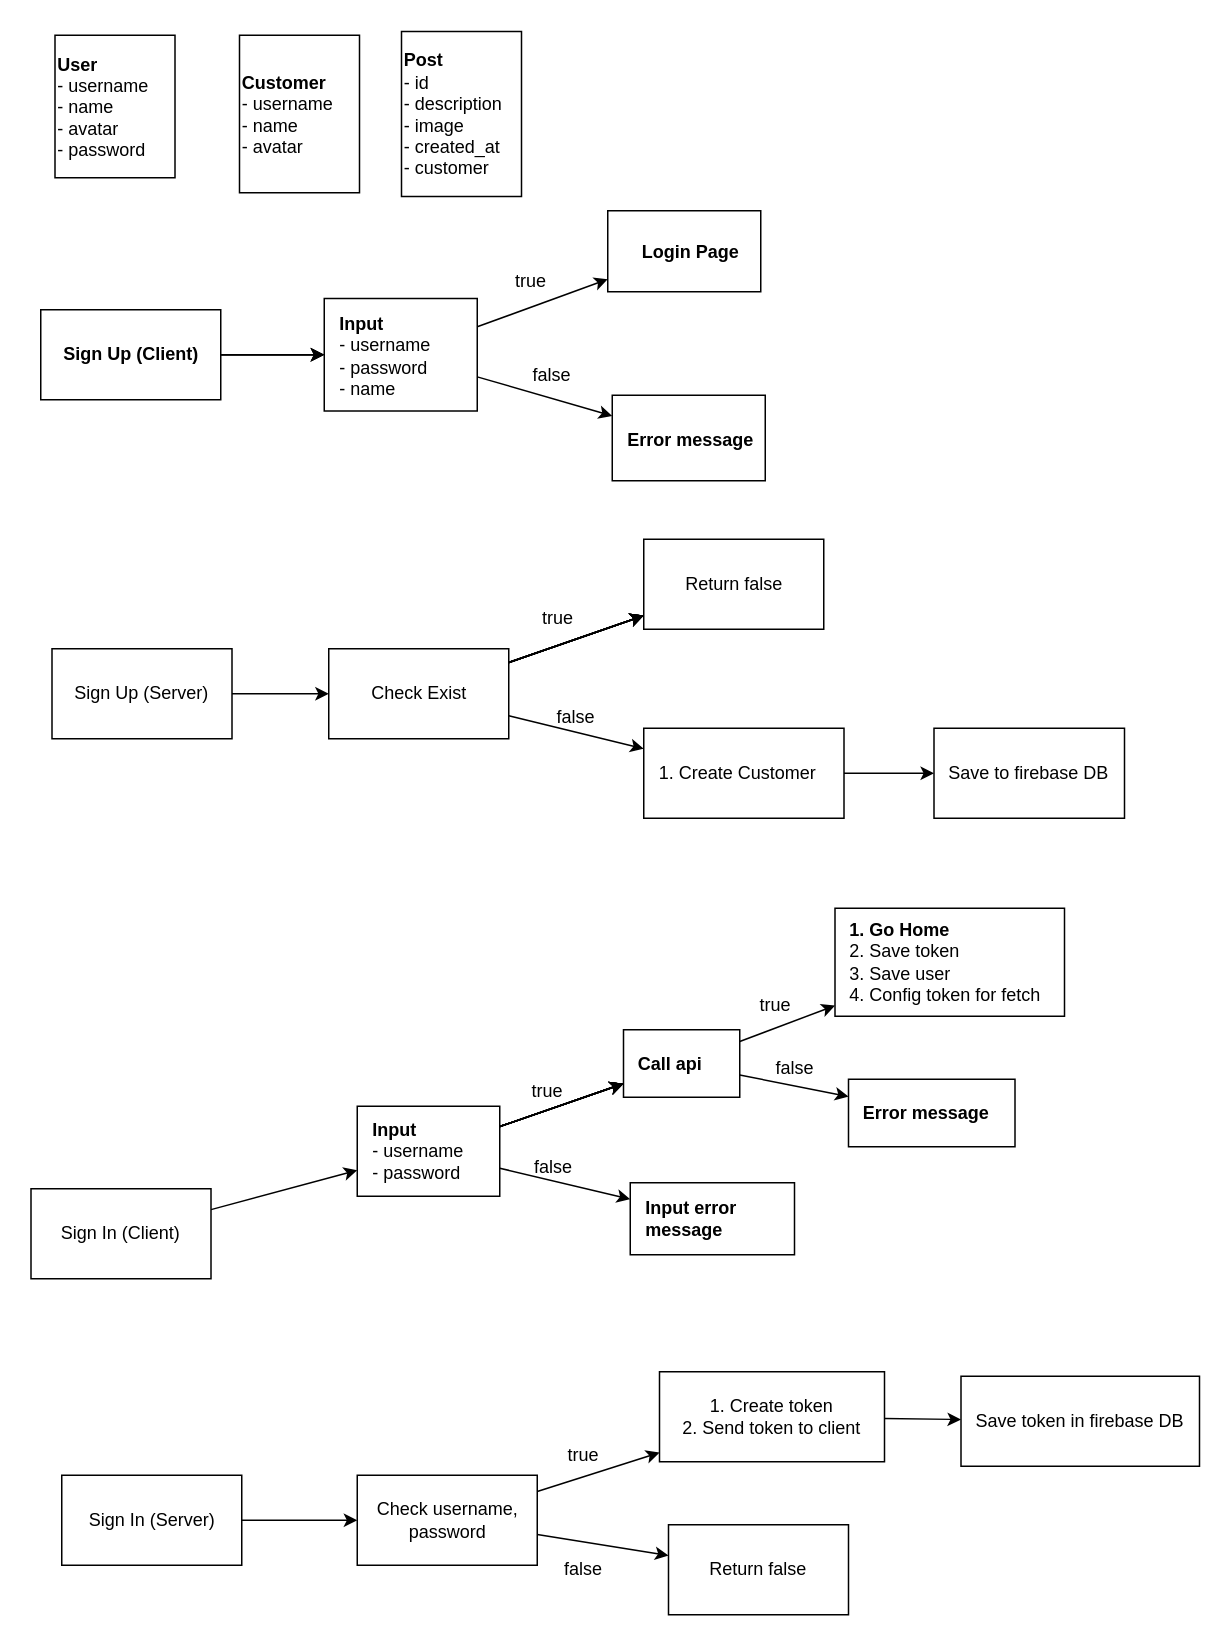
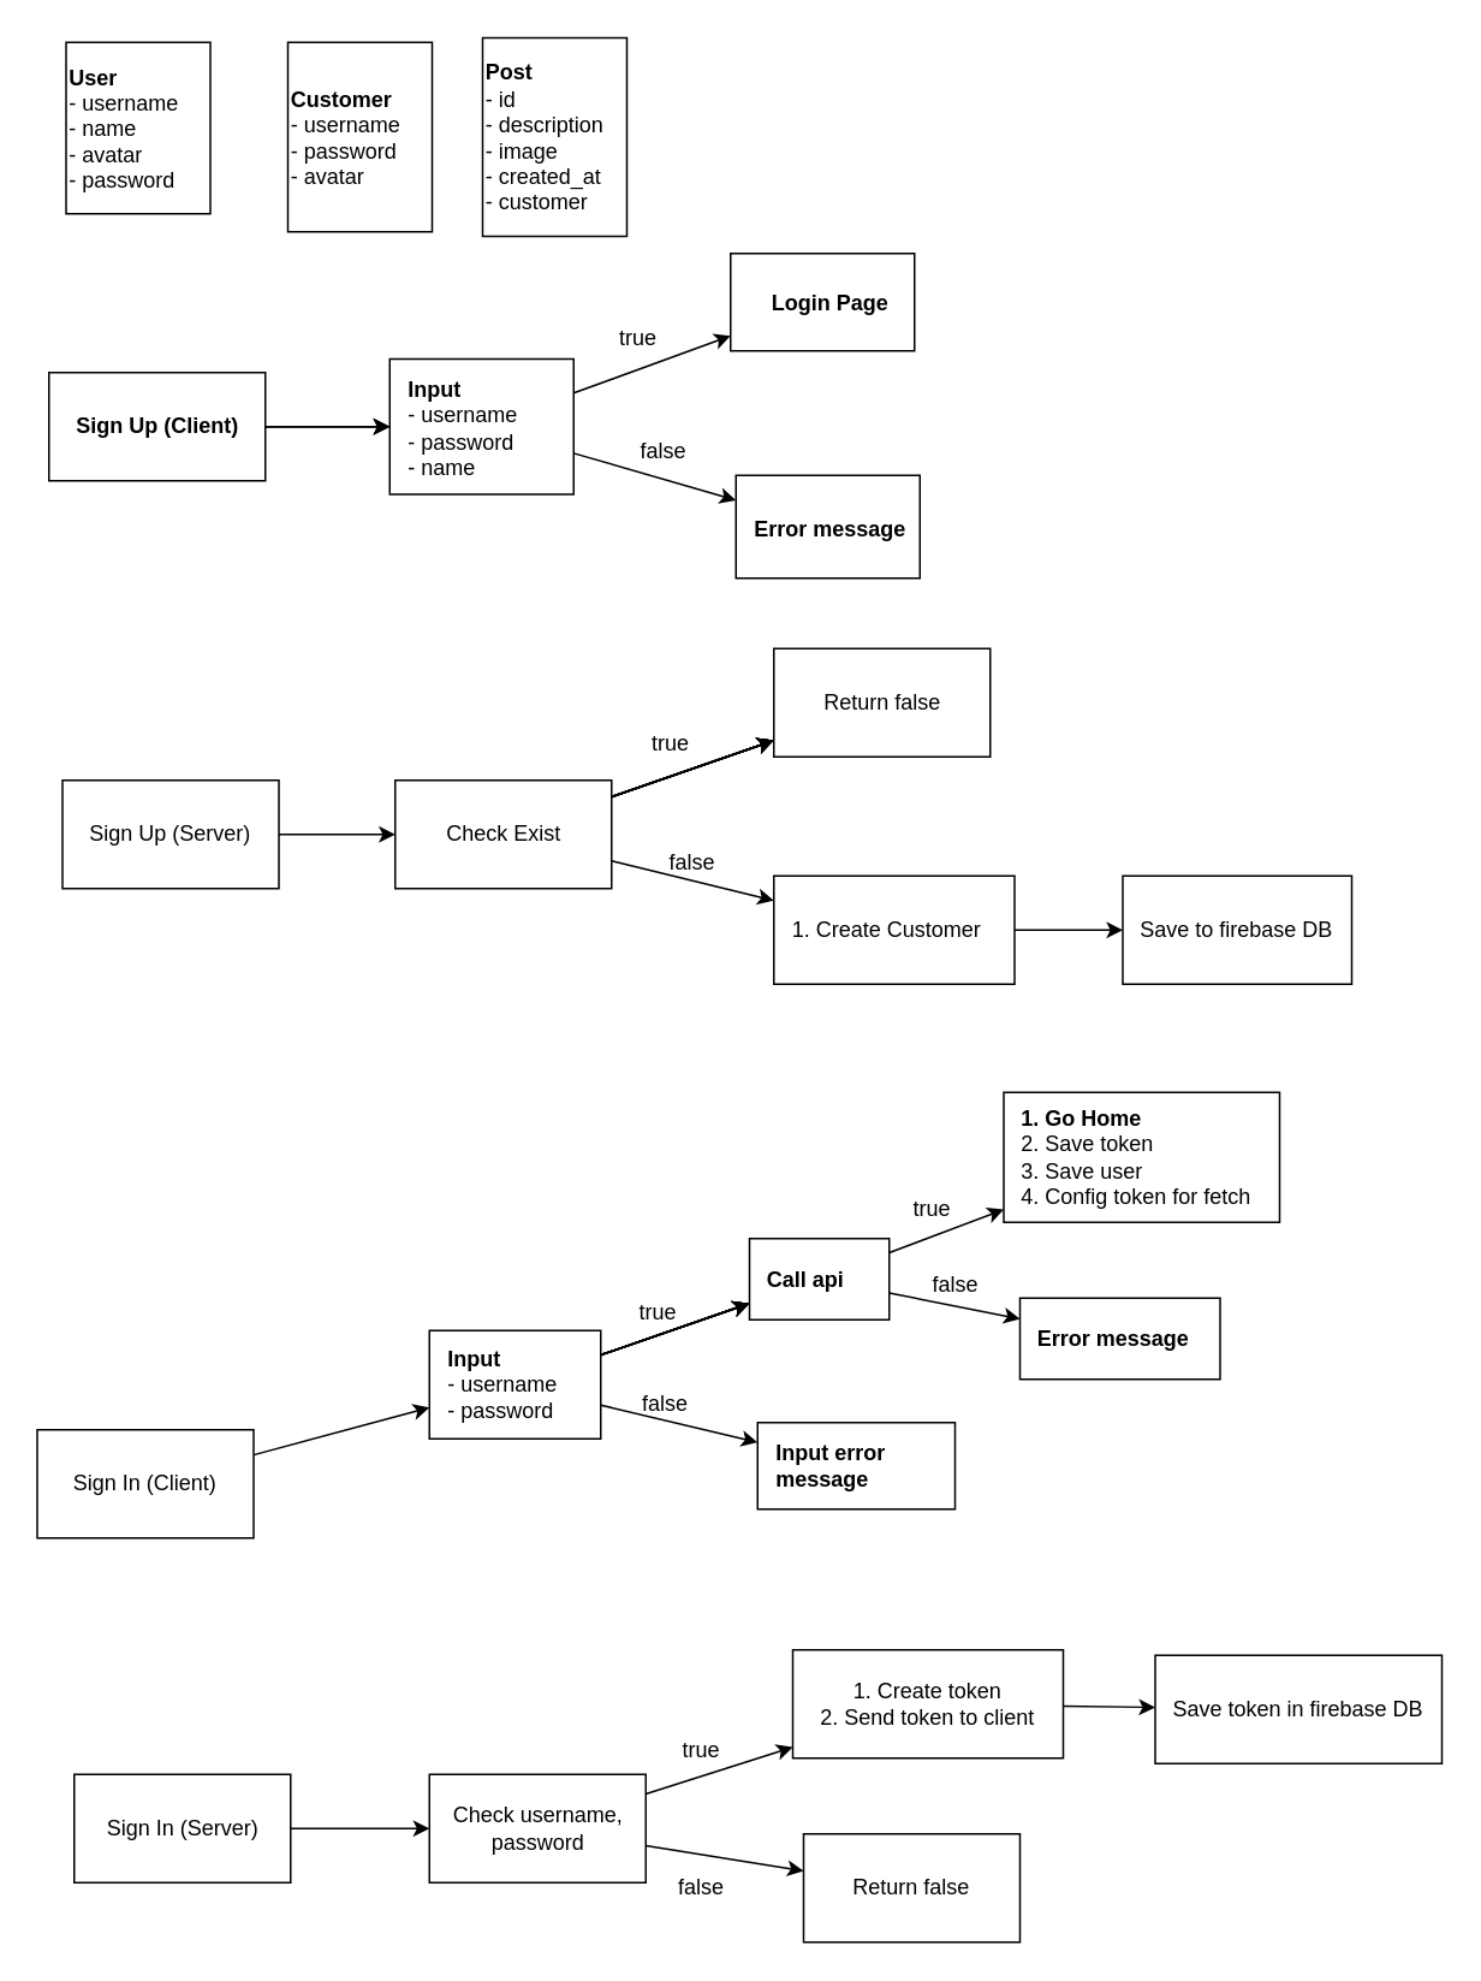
  <mxCell id="0" />
  <mxCell id="1" parent="0" />
- <mxCell id="2" value="&lt;b&gt;Customer&lt;/b&gt;&lt;br&gt;- username&lt;br&gt;&lt;div style=&quot;&quot;&gt;- name&lt;/div&gt;&lt;div style=&quot;&quot;&gt;- avatar&lt;/div&gt;" style="rounded=0;whiteSpace=wrap;html=1;gradientColor=none;fillColor=default;strokeColor=default;shadow=0;fillStyle=auto;align=left;verticalAlign=middle;horizontal=1;" vertex="1" parent="1"><mxGeometry x="159" y="23" width="80" height="105" as="geometry" /></mxCell>
+ <mxCell id="2" value="&lt;b&gt;Customer&lt;/b&gt;&lt;br&gt;- username&lt;br&gt;&lt;div style=&quot;&quot;&gt;- password&lt;/div&gt;&lt;div style=&quot;&quot;&gt;- avatar&lt;/div&gt;" style="rounded=0;whiteSpace=wrap;html=1;gradientColor=none;fillColor=default;strokeColor=default;shadow=0;fillStyle=auto;align=left;verticalAlign=middle;horizontal=1;" vertex="1" parent="1"><mxGeometry x="159" y="23" width="80" height="105" as="geometry" /></mxCell>
  <mxCell id="3" value="&lt;b&gt;Post&lt;br&gt;&lt;/b&gt;- id&lt;br&gt;- description&lt;br&gt;- image&lt;br&gt;- created_at&lt;br&gt;- customer" style="rounded=0;whiteSpace=wrap;html=1;shadow=0;fillStyle=auto;strokeColor=default;fillColor=default;gradientColor=none;align=left;" vertex="1" parent="1"><mxGeometry x="267" y="20.5" width="80" height="110" as="geometry" /></mxCell>
  <mxCell id="4" value="&lt;b&gt;User&lt;/b&gt;&lt;br&gt;- username&lt;br&gt;- name&lt;br&gt;- avatar&lt;br&gt;- password" style="rounded=0;whiteSpace=wrap;html=1;shadow=0;fillStyle=auto;strokeColor=default;fillColor=default;gradientColor=none;align=left;" vertex="1" parent="1"><mxGeometry x="36" y="23" width="80" height="95" as="geometry" /></mxCell>
  <mxCell id="5" style="edgeStyle=none;html=1;" edge="1" parent="1" source="8"><mxGeometry relative="1" as="geometry"><mxPoint x="215.5" y="236" as="targetPoint" /></mxGeometry></mxCell>
  <mxCell id="6" value="" style="edgeStyle=none;html=1;" edge="1" parent="1" source="8" target="11"><mxGeometry relative="1" as="geometry" /></mxCell>
  <mxCell id="7" value="" style="edgeStyle=none;html=1;" edge="1" parent="1" source="8" target="11"><mxGeometry relative="1" as="geometry" /></mxCell>
  <mxCell id="8" value="&lt;b&gt;Sign Up (Client)&lt;/b&gt;" style="rounded=0;whiteSpace=wrap;html=1;shadow=0;fillStyle=auto;strokeColor=default;fillColor=default;gradientColor=none;" vertex="1" parent="1"><mxGeometry x="26.5" y="206" width="120" height="60" as="geometry" /></mxCell>
  <mxCell id="9" value="" style="edgeStyle=none;html=1;" edge="1" parent="1" source="11" target="12"><mxGeometry relative="1" as="geometry" /></mxCell>
  <mxCell id="10" value="" style="edgeStyle=none;html=1;" edge="1" parent="1" source="11" target="13"><mxGeometry relative="1" as="geometry" /></mxCell>
  <mxCell id="11" value="&lt;b&gt;Input&lt;/b&gt;&lt;br&gt;- username&lt;br&gt;- password&lt;br&gt;- name" style="rounded=0;whiteSpace=wrap;html=1;shadow=0;fillStyle=auto;strokeColor=default;fillColor=default;gradientColor=none;align=left;spacingTop=2;spacingLeft=8;" vertex="1" parent="1"><mxGeometry x="215.5" y="198.5" width="102" height="75" as="geometry" /></mxCell>
  <mxCell id="12" value="&lt;b&gt;Login Page&lt;/b&gt;" style="rounded=0;whiteSpace=wrap;html=1;shadow=0;fillStyle=auto;strokeColor=default;fillColor=default;gradientColor=none;align=center;spacingTop=2;spacingLeft=8;" vertex="1" parent="1"><mxGeometry x="404.5" y="140" width="102" height="54" as="geometry" /></mxCell>
  <mxCell id="13" value="&lt;b&gt;Error message&lt;/b&gt;" style="rounded=0;whiteSpace=wrap;html=1;shadow=0;fillStyle=auto;strokeColor=default;fillColor=default;gradientColor=none;align=left;spacingTop=2;spacingLeft=8;" vertex="1" parent="1"><mxGeometry x="407.5" y="263" width="102" height="57" as="geometry" /></mxCell>
  <mxCell id="14" value="true" style="text;html=1;align=center;verticalAlign=middle;resizable=0;points=[];autosize=1;strokeColor=none;fillColor=none;" vertex="1" parent="1"><mxGeometry x="333.5" y="173" width="39" height="27" as="geometry" /></mxCell>
  <mxCell id="15" value="false" style="text;html=1;align=center;verticalAlign=middle;resizable=0;points=[];autosize=1;strokeColor=none;fillColor=none;" vertex="1" parent="1"><mxGeometry x="344" y="236" width="45" height="27" as="geometry" /></mxCell>
  <mxCell id="16" value="" style="edgeStyle=none;html=1;" edge="1" parent="1" source="17" target="26"><mxGeometry relative="1" as="geometry" /></mxCell>
  <mxCell id="17" value="Sign Up (Server)" style="rounded=0;whiteSpace=wrap;html=1;shadow=0;fillStyle=auto;strokeColor=default;fillColor=default;gradientColor=none;" vertex="1" parent="1"><mxGeometry x="34" y="432" width="120" height="60" as="geometry" /></mxCell>
  <mxCell id="18" value="" style="edgeStyle=none;html=1;" edge="1" parent="1" source="26" target="27"><mxGeometry relative="1" as="geometry" /></mxCell>
  <mxCell id="19" value="" style="edgeStyle=none;html=1;" edge="1" parent="1" source="26" target="27"><mxGeometry relative="1" as="geometry" /></mxCell>
  <mxCell id="20" value="" style="edgeStyle=none;html=1;" edge="1" parent="1" source="26" target="27"><mxGeometry relative="1" as="geometry" /></mxCell>
  <mxCell id="21" value="" style="edgeStyle=none;html=1;" edge="1" parent="1" source="26" target="27"><mxGeometry relative="1" as="geometry" /></mxCell>
  <mxCell id="22" value="" style="edgeStyle=none;html=1;" edge="1" parent="1" source="26" target="27"><mxGeometry relative="1" as="geometry" /></mxCell>
  <mxCell id="23" value="" style="edgeStyle=none;html=1;" edge="1" parent="1" source="26" target="27"><mxGeometry relative="1" as="geometry" /></mxCell>
  <mxCell id="24" value="" style="edgeStyle=none;html=1;" edge="1" parent="1" source="26" target="27"><mxGeometry relative="1" as="geometry" /></mxCell>
  <mxCell id="25" value="" style="edgeStyle=none;html=1;" edge="1" parent="1" source="26" target="29"><mxGeometry relative="1" as="geometry" /></mxCell>
  <mxCell id="26" value="Check Exist" style="rounded=0;whiteSpace=wrap;html=1;shadow=0;fillStyle=auto;strokeColor=default;fillColor=default;gradientColor=none;" vertex="1" parent="1"><mxGeometry x="218.5" y="432" width="120" height="60" as="geometry" /></mxCell>
  <mxCell id="27" value="Return false" style="rounded=0;whiteSpace=wrap;html=1;shadow=0;fillStyle=auto;strokeColor=default;fillColor=default;gradientColor=none;" vertex="1" parent="1"><mxGeometry x="428.5" y="359" width="120" height="60" as="geometry" /></mxCell>
  <mxCell id="28" value="" style="edgeStyle=none;html=1;" edge="1" parent="1" source="29" target="32"><mxGeometry relative="1" as="geometry" /></mxCell>
  <mxCell id="29" value="1. Create Customer" style="rounded=0;whiteSpace=wrap;html=1;shadow=0;fillStyle=auto;strokeColor=default;fillColor=default;gradientColor=none;align=left;spacingLeft=8;" vertex="1" parent="1"><mxGeometry x="428.5" y="485" width="133.5" height="60" as="geometry" /></mxCell>
  <mxCell id="30" value="true" style="text;html=1;align=center;verticalAlign=middle;resizable=0;points=[];autosize=1;strokeColor=none;fillColor=none;" vertex="1" parent="1"><mxGeometry x="351.5" y="398" width="39" height="27" as="geometry" /></mxCell>
  <mxCell id="31" value="false" style="text;html=1;align=center;verticalAlign=middle;resizable=0;points=[];autosize=1;strokeColor=none;fillColor=none;" vertex="1" parent="1"><mxGeometry x="360.5" y="464" width="45" height="27" as="geometry" /></mxCell>
  <mxCell id="32" value="Save to firebase DB" style="rounded=0;whiteSpace=wrap;html=1;shadow=0;fillStyle=auto;strokeColor=default;fillColor=default;gradientColor=none;align=left;spacingLeft=8;" vertex="1" parent="1"><mxGeometry x="622" y="485" width="127" height="60" as="geometry" /></mxCell>
  <mxCell id="33" value="" style="edgeStyle=none;html=1;" edge="1" parent="1" source="34" target="44"><mxGeometry relative="1" as="geometry" /></mxCell>
  <mxCell id="34" value="Sign In (Client)" style="rounded=0;whiteSpace=wrap;html=1;shadow=0;fillStyle=auto;strokeColor=default;fillColor=default;gradientColor=none;" vertex="1" parent="1"><mxGeometry x="20" y="792" width="120" height="60" as="geometry" /></mxCell>
  <mxCell id="35" value="" style="edgeStyle=none;html=1;" edge="1" parent="1" source="44" target="47"><mxGeometry relative="1" as="geometry" /></mxCell>
  <mxCell id="36" value="" style="edgeStyle=none;html=1;" edge="1" parent="1" source="44" target="47"><mxGeometry relative="1" as="geometry" /></mxCell>
  <mxCell id="37" value="" style="edgeStyle=none;html=1;" edge="1" parent="1" source="44" target="47"><mxGeometry relative="1" as="geometry" /></mxCell>
  <mxCell id="38" value="" style="edgeStyle=none;html=1;" edge="1" parent="1" source="44" target="47"><mxGeometry relative="1" as="geometry" /></mxCell>
  <mxCell id="39" value="" style="edgeStyle=none;html=1;" edge="1" parent="1" source="44" target="47"><mxGeometry relative="1" as="geometry" /></mxCell>
  <mxCell id="40" value="" style="edgeStyle=none;html=1;" edge="1" parent="1" source="44" target="47"><mxGeometry relative="1" as="geometry" /></mxCell>
  <mxCell id="41" value="" style="edgeStyle=none;html=1;" edge="1" parent="1" source="44" target="47"><mxGeometry relative="1" as="geometry" /></mxCell>
  <mxCell id="42" value="" style="edgeStyle=none;html=1;" edge="1" parent="1" source="44" target="47"><mxGeometry relative="1" as="geometry" /></mxCell>
  <mxCell id="43" value="" style="edgeStyle=none;html=1;" edge="1" parent="1" source="44" target="48"><mxGeometry relative="1" as="geometry" /></mxCell>
  <mxCell id="44" value="&lt;div style=&quot;&quot;&gt;&lt;b style=&quot;background-color: initial;&quot;&gt;Input&lt;/b&gt;&lt;/div&gt;&lt;div style=&quot;&quot;&gt;&lt;span style=&quot;background-color: initial;&quot;&gt;- username&lt;/span&gt;&lt;/div&gt;- password" style="rounded=0;whiteSpace=wrap;html=1;shadow=0;fillStyle=auto;strokeColor=default;fillColor=default;gradientColor=none;align=left;spacingLeft=8;" vertex="1" parent="1"><mxGeometry x="237.5" y="737" width="95" height="60" as="geometry" /></mxCell>
  <mxCell id="45" value="" style="edgeStyle=none;html=1;" edge="1" parent="1" source="47" target="51"><mxGeometry relative="1" as="geometry" /></mxCell>
  <mxCell id="46" value="" style="edgeStyle=none;html=1;" edge="1" parent="1" source="47" target="53"><mxGeometry relative="1" as="geometry" /></mxCell>
  <mxCell id="47" value="&lt;b&gt;Call api&lt;/b&gt;&lt;div style=&quot;&quot;&gt;&lt;/div&gt;" style="rounded=0;whiteSpace=wrap;html=1;shadow=0;fillStyle=auto;strokeColor=default;fillColor=default;gradientColor=none;align=left;spacingLeft=8;" vertex="1" parent="1"><mxGeometry x="415" y="686" width="77.5" height="45" as="geometry" /></mxCell>
  <mxCell id="48" value="&lt;b&gt;Input error message&lt;/b&gt;&lt;div style=&quot;&quot;&gt;&lt;/div&gt;" style="rounded=0;whiteSpace=wrap;html=1;shadow=0;fillStyle=auto;strokeColor=default;fillColor=default;gradientColor=none;align=left;spacingLeft=8;" vertex="1" parent="1"><mxGeometry x="419.5" y="788" width="109.5" height="48" as="geometry" /></mxCell>
  <mxCell id="49" value="true" style="text;html=1;align=center;verticalAlign=middle;resizable=0;points=[];autosize=1;strokeColor=none;fillColor=none;" vertex="1" parent="1"><mxGeometry x="344" y="713" width="39" height="27" as="geometry" /></mxCell>
  <mxCell id="50" value="false" style="text;html=1;align=center;verticalAlign=middle;resizable=0;points=[];autosize=1;strokeColor=none;fillColor=none;" vertex="1" parent="1"><mxGeometry x="345.5" y="764" width="45" height="27" as="geometry" /></mxCell>
  <mxCell id="51" value="&lt;b&gt;1. Go Home&lt;br&gt;&lt;/b&gt;2. Save token&lt;br&gt;3. Save user&lt;br&gt;4. Config token for fetch&lt;br&gt;&lt;div style=&quot;&quot;&gt;&lt;/div&gt;" style="rounded=0;whiteSpace=wrap;html=1;shadow=0;fillStyle=auto;strokeColor=default;fillColor=default;gradientColor=none;align=left;spacingLeft=8;" vertex="1" parent="1"><mxGeometry x="556" y="605" width="153" height="72" as="geometry" /></mxCell>
  <mxCell id="52" value="true" style="text;html=1;align=center;verticalAlign=middle;resizable=0;points=[];autosize=1;strokeColor=none;fillColor=none;" vertex="1" parent="1"><mxGeometry x="496" y="656" width="39" height="27" as="geometry" /></mxCell>
  <mxCell id="53" value="&lt;b&gt;Error message&lt;/b&gt;&lt;div style=&quot;&quot;&gt;&lt;/div&gt;" style="rounded=0;whiteSpace=wrap;html=1;shadow=0;fillStyle=auto;strokeColor=default;fillColor=default;gradientColor=none;align=left;spacingLeft=8;" vertex="1" parent="1"><mxGeometry x="565" y="719" width="111" height="45" as="geometry" /></mxCell>
  <mxCell id="54" value="false" style="text;html=1;align=center;verticalAlign=middle;resizable=0;points=[];autosize=1;strokeColor=none;fillColor=none;rounded=0;shadow=0;fillStyle=auto;" vertex="1" parent="1"><mxGeometry x="506.5" y="698" width="45" height="27" as="geometry" /></mxCell>
  <mxCell id="55" value="" style="edgeStyle=none;html=1;" edge="1" parent="1" source="56" target="59"><mxGeometry relative="1" as="geometry" /></mxCell>
  <mxCell id="56" value="Sign In (Server)" style="rounded=0;whiteSpace=wrap;html=1;shadow=0;fillStyle=auto;strokeColor=default;fillColor=default;gradientColor=none;" vertex="1" parent="1"><mxGeometry x="40.5" y="983" width="120" height="60" as="geometry" /></mxCell>
  <mxCell id="57" value="" style="edgeStyle=none;html=1;" edge="1" parent="1" source="59" target="61"><mxGeometry relative="1" as="geometry" /></mxCell>
  <mxCell id="58" value="" style="edgeStyle=none;html=1;" edge="1" parent="1" source="59" target="62"><mxGeometry relative="1" as="geometry" /></mxCell>
  <mxCell id="59" value="Check username, password" style="rounded=0;whiteSpace=wrap;html=1;shadow=0;fillStyle=auto;strokeColor=default;fillColor=default;gradientColor=none;" vertex="1" parent="1"><mxGeometry x="237.5" y="983" width="120" height="60" as="geometry" /></mxCell>
  <mxCell id="60" value="" style="edgeStyle=none;html=1;" edge="1" parent="1" source="61" target="65"><mxGeometry relative="1" as="geometry" /></mxCell>
  <mxCell id="61" value="1. Create token&lt;br&gt;2. Send token to client" style="rounded=0;whiteSpace=wrap;html=1;shadow=0;fillStyle=auto;strokeColor=default;fillColor=default;gradientColor=none;" vertex="1" parent="1"><mxGeometry x="439" y="914" width="150" height="60" as="geometry" /></mxCell>
  <mxCell id="62" value="Return false" style="rounded=0;whiteSpace=wrap;html=1;shadow=0;fillStyle=auto;strokeColor=default;fillColor=default;gradientColor=none;" vertex="1" parent="1"><mxGeometry x="445" y="1016" width="120" height="60" as="geometry" /></mxCell>
  <mxCell id="63" value="true" style="text;html=1;align=center;verticalAlign=middle;resizable=0;points=[];autosize=1;strokeColor=none;fillColor=none;" vertex="1" parent="1"><mxGeometry x="368" y="956" width="39" height="27" as="geometry" /></mxCell>
  <mxCell id="64" value="false" style="text;html=1;align=center;verticalAlign=middle;resizable=0;points=[];autosize=1;strokeColor=none;fillColor=none;" vertex="1" parent="1"><mxGeometry x="365" y="1032.5" width="45" height="27" as="geometry" /></mxCell>
  <mxCell id="65" value="Save token in firebase DB" style="rounded=0;whiteSpace=wrap;html=1;shadow=0;fillStyle=auto;strokeColor=default;fillColor=default;gradientColor=none;" vertex="1" parent="1"><mxGeometry x="640" y="917" width="159" height="60" as="geometry" /></mxCell>
